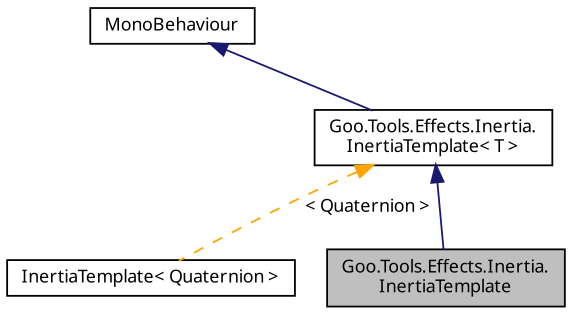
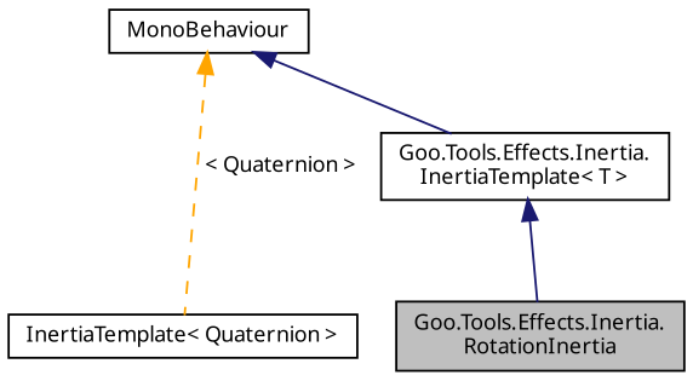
  digraph {
    node [color=black fillcolor=white fontname=Calibrii fontsize=10 shape=record style=filled]
    edge [color=midnightblue dir=back fontname=Calibrii fontsize=10 labelfontname=Calibrii labelfontsize=10 style=solid]
-   n1 [fillcolor=grey75 fontcolor=black height=0.2 label="Goo.Tools.Effects.Inertia.\lInertiaTemplate" width=0.4]
+   n1 [fillcolor=grey75 fontcolor=black height=0.2 label="Goo.Tools.Effects.Inertia.\lRotationInertia" width=0.4]
    n2 [height=0.2 label="InertiaTemplate\< Quaternion \>" width=0.4]
    n3 [height=0.2 label="Goo.Tools.Effects.Inertia.\lInertiaTemplate\< T \>" width=0.4]
    n4 [height=0.2 label=MonoBehaviour width=0.4]
    n3 -> n1
-   n3 -> n2 [color=orange label=" \< Quaternion \>" style=dashed]
+   n4 -> n2 [color=orange label=" \< Quaternion \>" style=dashed]
    n4 -> n3
  }
